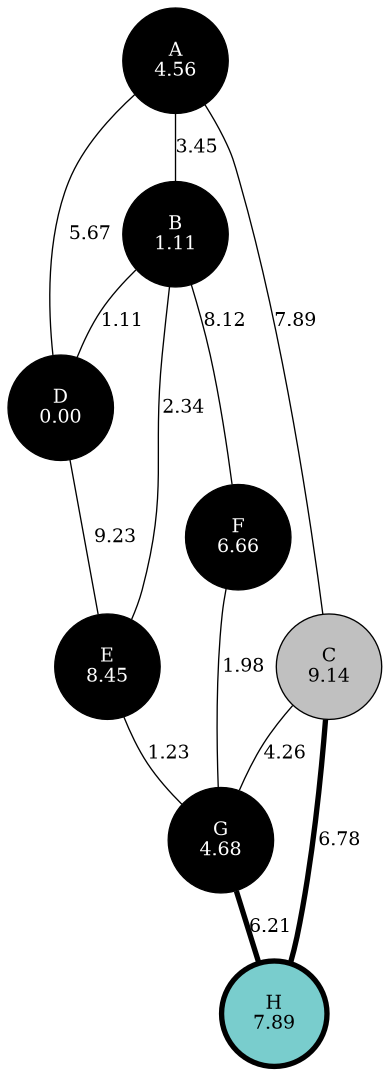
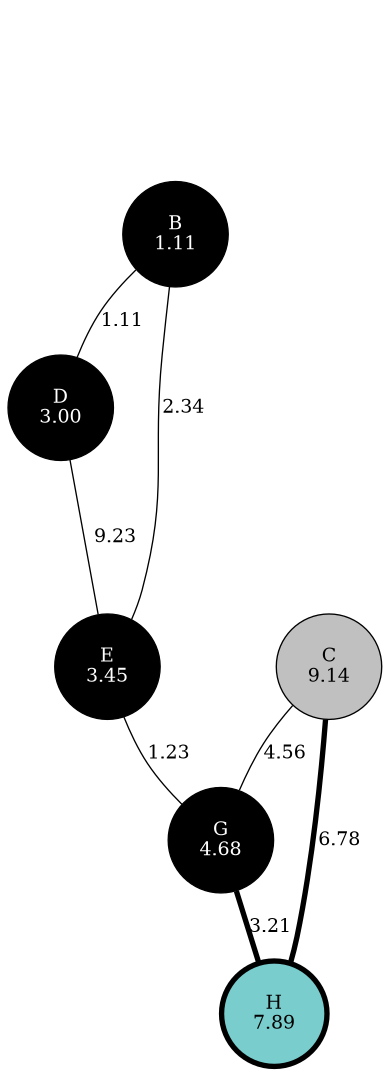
  strict graph {
    node [fillcolor=black fontcolor=white style=filled]
-   n1 [distance=4.56 height=1.1 label="A\n4.56" width=1.1]
    n2 [distance=1.11 height=1.1 label="B\n1.11" width=1.1]
    n3 [distance=9.24 fillcolor=gray height=1.1 label="C\n9.14" width=1.1 fontcolor=""]
-   n4 [distance=0.00 height=1.1 label="D\n0.00" width=1.1]
-   n5 [distance=3.45 height=1.1 label="E\n8.45" width=1.1]
-   n6 [distance=6.66 height=1.1 label="F\n6.66" width=1.1]
+   n4 [distance=0.00 height=1.1 label="D\n3.00" width=1.1]
+   n5 [distance=3.45 height=1.1 label="E\n3.45" width=1.1]
    n7 [distance=4.68 height=1.1 label="G\n4.68" width=1.1]
    n8 [distance=7.89 fillcolor=darkslategray3 height=1.1 label="H\n7.89" penwidth=4 width=1.1 fontcolor=""]
-   n1 -- n2 [label=3.45]
-   n1 -- n3 [label=7.89]
-   n1 -- n4 [label=5.67]
    n2 -- n4 [label=1.11]
    n2 -- n5 [label=2.34]
-   n2 -- n6 [label=8.12]
-   n3 -- n7 [label=4.26]
+   n3 -- n7 [label=4.56]
    n3 -- n8 [label=6.78 penwidth=4]
    n4 -- n5 [label=9.23]
    n5 -- n7 [label=1.23]
-   n6 -- n7 [label=1.98]
-   n7 -- n8 [label=6.21 penwidth=4]
+   n7 -- n8 [label=3.21 penwidth=4]
  }
